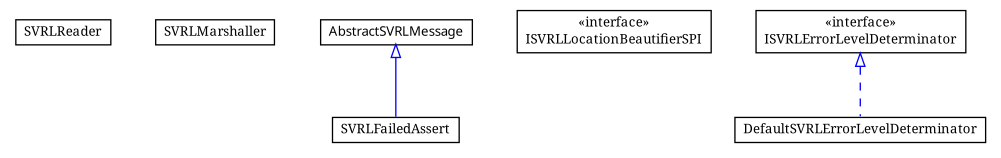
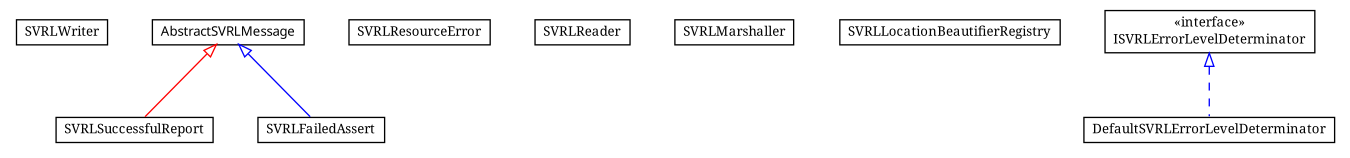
  digraph {
    fontname="Noto Serif"
    nodesep=0.25
    ranksep=0.5
    node [fontcolor=black fontname="Noto Serif" fontsize=10.0 shape=plaintext]
    edge [arrowtail=empty color=blue dir=back fontname="Noto Serif" fontsize=10 headport=p labelfontname=arial labelfontsize=10 tailport=p]
+   n1 [label=<<table title="com.helger.schematron.svrl.SVRLWriter" border="0" cellborder="1" cellspacing="0" cellpadding="2" port="p" href="./SVRLWriter.html"> 		<tr><td><table border="0" cellspacing="0" cellpadding="1"> <tr><td align="center" balign="center"> SVRLWriter </td></tr> 		</table></td></tr> 		</table>>]
+   n2 [label=<<table title="com.helger.schematron.svrl.SVRLSuccessfulReport" border="0" cellborder="1" cellspacing="0" cellpadding="2" port="p" href="./SVRLSuccessfulReport.html"> 		<tr><td><table border="0" cellspacing="0" cellpadding="1"> <tr><td align="center" balign="center"> SVRLSuccessfulReport </td></tr> 		</table></td></tr> 		</table>>]
+   n3 [label=<<table title="com.helger.schematron.svrl.SVRLResourceError" border="0" cellborder="1" cellspacing="0" cellpadding="2" port="p" href="./SVRLResourceError.html"> 		<tr><td><table border="0" cellspacing="0" cellpadding="1"> <tr><td align="center" balign="center"> SVRLResourceError </td></tr> 		</table></td></tr> 		</table>>]
    n4 [label=<<table title="com.helger.schematron.svrl.SVRLReader" border="0" cellborder="1" cellspacing="0" cellpadding="2" port="p" href="./SVRLReader.html"> 		<tr><td><table border="0" cellspacing="0" cellpadding="1"> <tr><td align="center" balign="center"> SVRLReader </td></tr> 		</table></td></tr> 		</table>>]
    n5 [label=<<table title="com.helger.schematron.svrl.SVRLMarshaller" border="0" cellborder="1" cellspacing="0" cellpadding="2" port="p" href="./SVRLMarshaller.html"> 		<tr><td><table border="0" cellspacing="0" cellpadding="1"> <tr><td align="center" balign="center"> SVRLMarshaller </td></tr> 		</table></td></tr> 		</table>>]
+   n6 [label=<<table title="com.helger.schematron.svrl.SVRLLocationBeautifierRegistry" border="0" cellborder="1" cellspacing="0" cellpadding="2" port="p" href="./SVRLLocationBeautifierRegistry.html"> 		<tr><td><table border="0" cellspacing="0" cellpadding="1"> <tr><td align="center" balign="center"> SVRLLocationBeautifierRegistry </td></tr> 		</table></td></tr> 		</table>>]
    n7 [label=<<table title="com.helger.schematron.svrl.SVRLFailedAssert" border="0" cellborder="1" cellspacing="0" cellpadding="2" port="p" href="./SVRLFailedAssert.html"> 		<tr><td><table border="0" cellspacing="0" cellpadding="1"> <tr><td align="center" balign="center"> SVRLFailedAssert </td></tr> 		</table></td></tr> 		</table>>]
-   n8 [label=<<table title="com.helger.schematron.svrl.ISVRLLocationBeautifierSPI" border="0" cellborder="1" cellspacing="0" cellpadding="2" port="p" href="./ISVRLLocationBeautifierSPI.html"> 		<tr><td><table border="0" cellspacing="0" cellpadding="1"> <tr><td align="center" balign="center"> &#171;interface&#187; </td></tr> <tr><td align="center" balign="center"> ISVRLLocationBeautifierSPI </td></tr> 		</table></td></tr> 		</table>>]
    n9 [label=<<table title="com.helger.schematron.svrl.ISVRLErrorLevelDeterminator" border="0" cellborder="1" cellspacing="0" cellpadding="2" port="p" href="./ISVRLErrorLevelDeterminator.html"> 		<tr><td><table border="0" cellspacing="0" cellpadding="1"> <tr><td align="center" balign="center"> &#171;interface&#187; </td></tr> <tr><td align="center" balign="center"> ISVRLErrorLevelDeterminator </td></tr> 		</table></td></tr> 		</table>>]
    n10 [label=<<table title="com.helger.schematron.svrl.DefaultSVRLErrorLevelDeterminator" border="0" cellborder="1" cellspacing="0" cellpadding="2" port="p" href="./DefaultSVRLErrorLevelDeterminator.html"> 		<tr><td><table border="0" cellspacing="0" cellpadding="1"> <tr><td align="center" balign="center"> DefaultSVRLErrorLevelDeterminator </td></tr> 		</table></td></tr> 		</table>>]
    n11 [label=<<table title="com.helger.schematron.svrl.AbstractSVRLMessage" border="0" cellborder="1" cellspacing="0" cellpadding="2" port="p" href="./AbstractSVRLMessage.html"> 		<tr><td><table border="0" cellspacing="0" cellpadding="1"> <tr><td align="center" balign="center"><font face="ariali"> AbstractSVRLMessage </font></td></tr> 		</table></td></tr> 		</table>>]
    n9 -> n10 [style=dashed]
+   n11 -> n2 [color=red]
    n11 -> n7
  }
